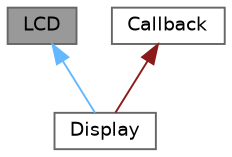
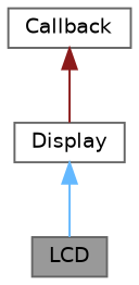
  digraph {
    node [color=gray40 fillcolor=white fontname=Helvetica fontsize=10 shape=box style=filled]
    edge [dir=back fontname=Helvetica fontsize=10 labelfontname=Helvetica labelfontsize=10 style=solid]
    n1 [fillcolor=grey60 fontcolor=black height=0.2 label=LCD width=0.4]
    n2 [height=0.2 label=Display width=0.4]
    n3 [height=0.2 label=Callback width=0.4]
-   n1 -> n2 [color=steelblue1]
+   n2 -> n1 [color=steelblue1]
    n3 -> n2 [color=firebrick4]
  }
